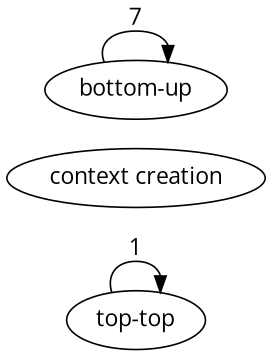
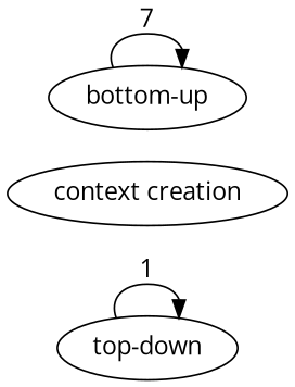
  digraph {
    fontname="Open Sans"
    rankdir=LR
    node [fontname="Open Sans"]
    edge [fontname="Open Sans"]
-   "top-down" [label="top-top"]
+   "top-down"
    "context creation"
    "bottom-up"
    "top-down" -> "top-down" [label=1 weight=1]
    "bottom-up" -> "bottom-up" [label=7 weight=7]
  }
